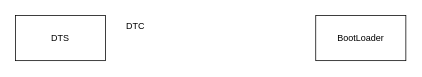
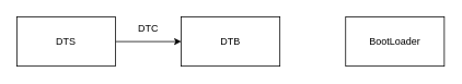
  <mxCell id="0" />
  <mxCell id="1" parent="0" />
+ <mxCell id="2" value="" style="edgeStyle=orthogonalEdgeStyle;rounded=0;orthogonalLoop=1;jettySize=auto;html=1;" edge="1" parent="1" source="3" target="4"><mxGeometry relative="1" as="geometry" /></mxCell>
  <mxCell id="3" value="DTS" style="rounded=0;whiteSpace=wrap;html=1;" vertex="1" parent="1"><mxGeometry x="20" y="20" width="120" height="60" as="geometry" /></mxCell>
+ <mxCell id="4" value="DTB" style="rounded=0;whiteSpace=wrap;html=1;" vertex="1" parent="1"><mxGeometry x="220" y="20" width="120" height="60" as="geometry" /></mxCell>
  <mxCell id="5" value="DTC" style="text;html=1;strokeColor=none;fillColor=none;align=center;verticalAlign=middle;whiteSpace=wrap;rounded=0;" vertex="1" parent="1"><mxGeometry x="150" y="20" width="60" height="30" as="geometry" /></mxCell>
  <mxCell id="6" value="BootLoader" style="whiteSpace=wrap;html=1;rounded=0;" vertex="1" parent="1"><mxGeometry x="420" y="20" width="120" height="60" as="geometry" /></mxCell>
